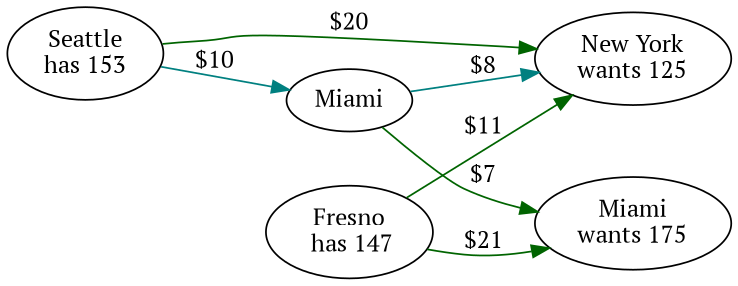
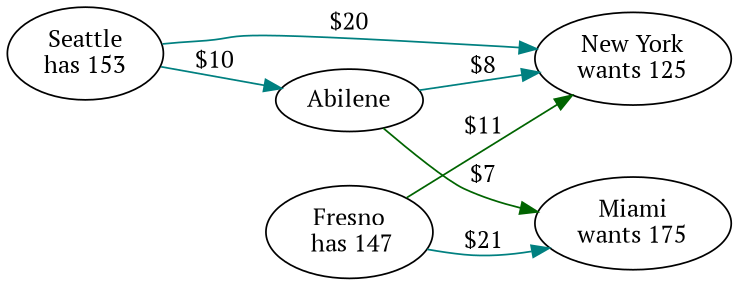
  digraph {
    fontname="PT Serif"
    rankdir=LR
    node [fontname="PT Serif"]
    edge [color=teal fontname="PT Serif"]
    n1 [label="Seattle\nhas 153"]
    n2 [label="New York\nwants 125"]
-   Abilene [label=Miami]
+   Abilene
    n4 [label="Miami\nwants 175"]
    n5 [label="Fresno\n has 147"]
-   n1 -> n2 [color=darkgreen label="$20"]
+   n1 -> n2 [label="$20"]
    n1 -> Abilene [label="$10"]
    Abilene -> n2 [label="$8"]
    Abilene -> n4 [color=darkgreen label="$7"]
    n5 -> n2 [color=darkgreen label="$11"]
-   n5 -> n4 [color=darkgreen label="$21"]
+   n5 -> n4 [label="$21"]
  }
